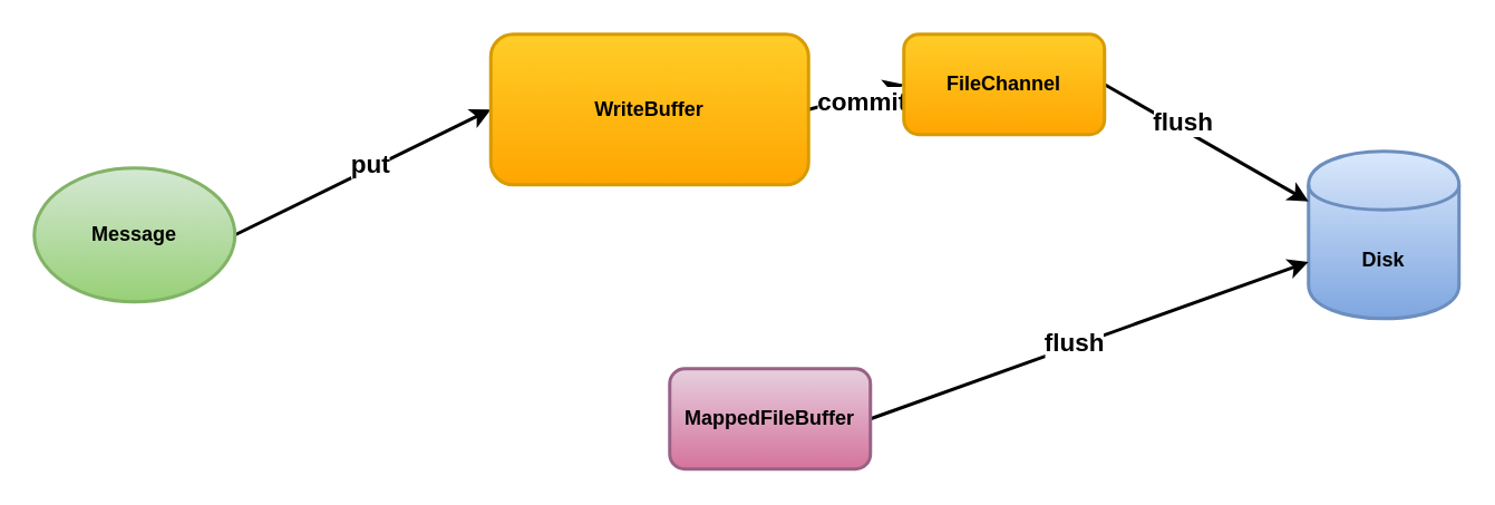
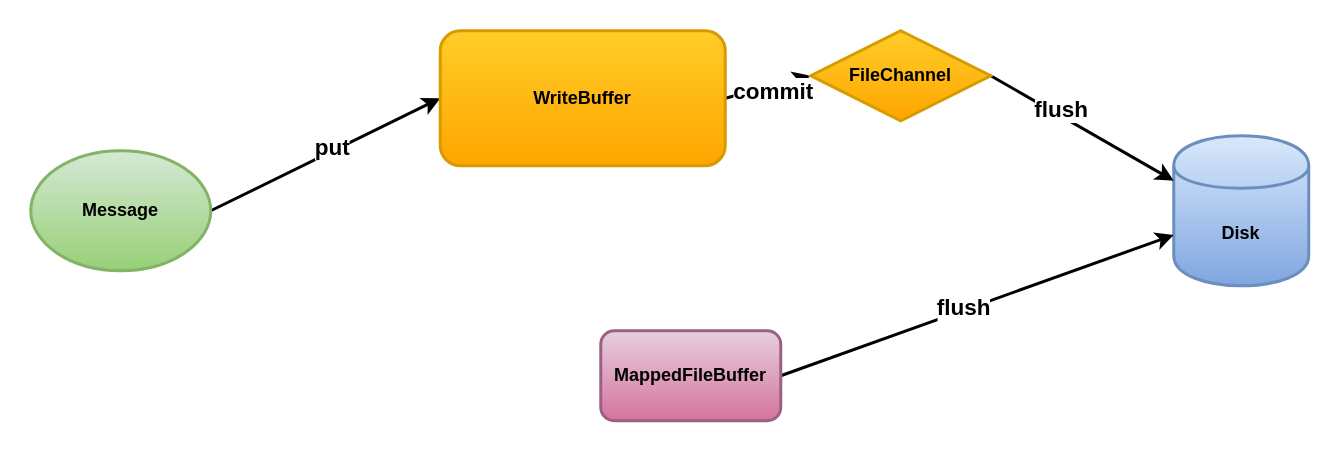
  <mxCell id="0" />
  <mxCell id="1" parent="0" />
  <mxCell id="2" style="rounded=0;orthogonalLoop=1;jettySize=auto;html=1;exitX=1;exitY=0.5;exitDx=0;exitDy=0;entryX=0;entryY=0.5;entryDx=0;entryDy=0;fontStyle=1;strokeWidth=2;" edge="1" parent="1" source="4" target="11"><mxGeometry relative="1" as="geometry" /></mxCell>
  <mxCell id="3" value="put" style="text;html=1;resizable=0;points=[];align=center;verticalAlign=middle;labelBackgroundColor=#ffffff;fontStyle=1;fontSize=15;" vertex="1" connectable="0" parent="2"><mxGeometry x="-0.157" y="-1" relative="1" as="geometry"><mxPoint x="15" y="-13" as="offset" /></mxGeometry></mxCell>
  <mxCell id="4" value="Message" style="ellipse;whiteSpace=wrap;html=1;fontStyle=1;gradientColor=#97d077;fillColor=#d5e8d4;strokeColor=#82b366;strokeWidth=2;" vertex="1" parent="1"><mxGeometry x="20" y="100" width="120" height="80" as="geometry" /></mxCell>
  <mxCell id="5" value="Disk" style="shape=cylinder;whiteSpace=wrap;html=1;boundedLbl=1;backgroundOutline=1;fontStyle=1;fillColor=#dae8fc;strokeColor=#6c8ebf;gradientColor=#7ea6e0;strokeWidth=2;" vertex="1" parent="1"><mxGeometry x="782" y="90" width="90" height="100" as="geometry" /></mxCell>
  <mxCell id="6" style="edgeStyle=none;rounded=0;orthogonalLoop=1;jettySize=auto;html=1;exitX=1;exitY=0.5;exitDx=0;exitDy=0;fontStyle=1;strokeWidth=2;" edge="1" parent="1" source="8" target="5"><mxGeometry relative="1" as="geometry" /></mxCell>
  <mxCell id="7" value="flush" style="text;html=1;resizable=0;points=[];align=center;verticalAlign=middle;labelBackgroundColor=#ffffff;fontStyle=1;fontSize=15;" vertex="1" connectable="0" parent="6"><mxGeometry x="-0.068" y="3" relative="1" as="geometry"><mxPoint as="offset" /></mxGeometry></mxCell>
  <mxCell id="8" value="MappedFileBuffer" style="rounded=1;whiteSpace=wrap;html=1;fontStyle=1;gradientColor=#d5739d;fillColor=#e6d0de;strokeColor=#996185;strokeWidth=2;" vertex="1" parent="1"><mxGeometry x="400" y="220" width="120" height="60" as="geometry" /></mxCell>
  <mxCell id="9" style="edgeStyle=none;rounded=0;orthogonalLoop=1;jettySize=auto;html=1;exitX=1;exitY=0.5;exitDx=0;exitDy=0;entryX=0;entryY=0.5;entryDx=0;entryDy=0;fontStyle=1;strokeWidth=2;" edge="1" parent="1" source="11" target="14"><mxGeometry relative="1" as="geometry" /></mxCell>
  <mxCell id="10" value="commit" style="text;html=1;resizable=0;points=[];align=center;verticalAlign=middle;labelBackgroundColor=#ffffff;fontStyle=1;fontSize=15;" vertex="1" connectable="0" parent="9"><mxGeometry x="-0.276" relative="1" as="geometry"><mxPoint x="11" as="offset" /></mxGeometry></mxCell>
  <mxCell id="11" value="WriteBuffer" style="rounded=1;whiteSpace=wrap;html=1;fontStyle=1;gradientColor=#ffa500;fillColor=#ffcd28;strokeColor=#d79b00;strokeWidth=2;" vertex="1" parent="1"><mxGeometry x="293" y="20" width="190" height="90" as="geometry" /></mxCell>
  <mxCell id="12" style="edgeStyle=none;rounded=0;orthogonalLoop=1;jettySize=auto;html=1;exitX=1;exitY=0.5;exitDx=0;exitDy=0;entryX=0;entryY=0.3;entryDx=0;entryDy=0;fontStyle=1;strokeWidth=2;" edge="1" parent="1" source="14" target="5"><mxGeometry relative="1" as="geometry" /></mxCell>
  <mxCell id="13" value="flush" style="text;html=1;resizable=0;points=[];align=center;verticalAlign=middle;labelBackgroundColor=#ffffff;fontStyle=1;fontSize=15;" vertex="1" connectable="0" parent="12"><mxGeometry x="-0.277" y="4" relative="1" as="geometry"><mxPoint as="offset" /></mxGeometry></mxCell>
- <mxCell id="14" value="FileChannel" style="rounded=1;whiteSpace=wrap;html=1;fontStyle=1;gradientColor=#ffa500;fillColor=#ffcd28;strokeColor=#d79b00;strokeWidth=2;" vertex="1" parent="1"><mxGeometry x="540" y="20" width="120" height="60" as="geometry" /></mxCell>
+ <mxCell id="14" value="FileChannel" style="rhombus;whiteSpace=wrap;html=1;fontStyle=1;gradientColor=#ffa500;fillColor=#ffcd28;strokeColor=#d79b00;strokeWidth=2;" vertex="1" parent="1"><mxGeometry x="540" y="20" width="120" height="60" as="geometry" /></mxCell>
